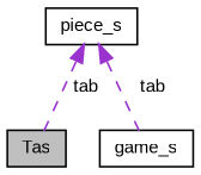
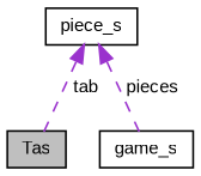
  digraph {
    fontname="Liberation Sans"
    node [color=black fillcolor=white fontname="Liberation Sans" fontsize=10 shape=record style=filled]
    edge [color=darkorchid3 dir=back fontname="Liberation Sans" fontsize=10 labelfontname=Helvetica labelfontsize=10 style=dashed]
    n1 [fillcolor=grey75 fontcolor=black height=0.2 label=Tas width=0.4]
    n2 [height=0.2 label=game_s width=0.4]
    n3 [height=0.2 label=piece_s width=0.4]
    n3 -> n1 [label=" tab"]
-   n3 -> n2 [label=" tab"]
+   n3 -> n2 [label=" pieces"]
  }
